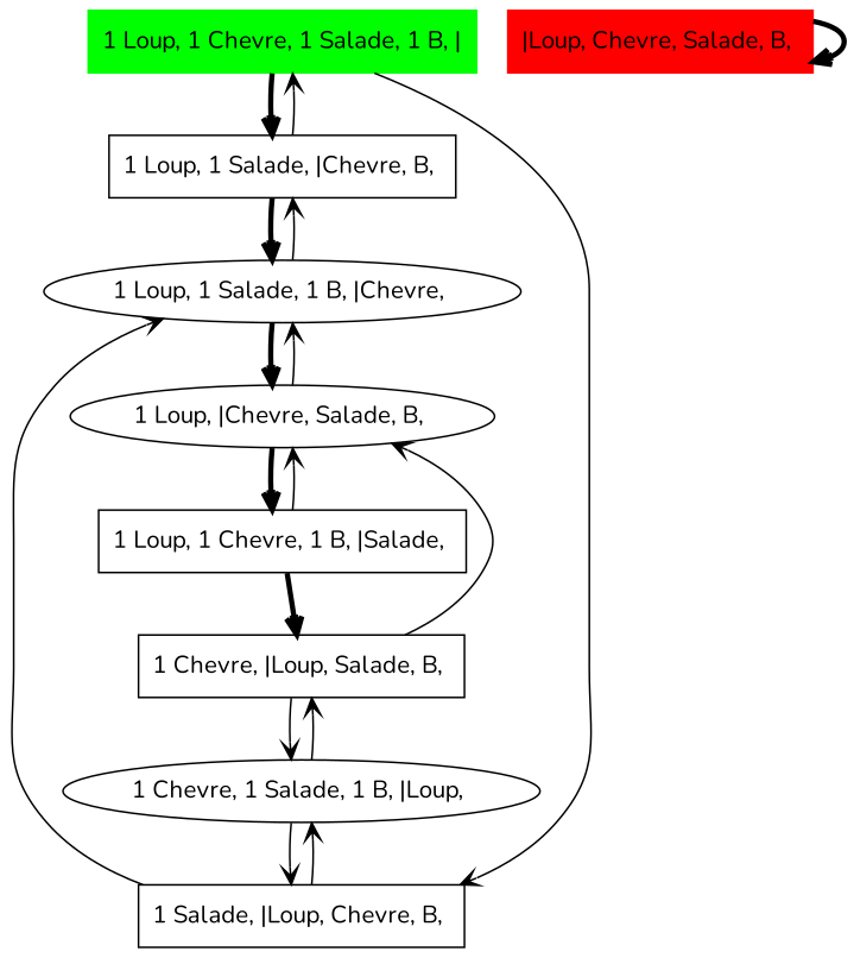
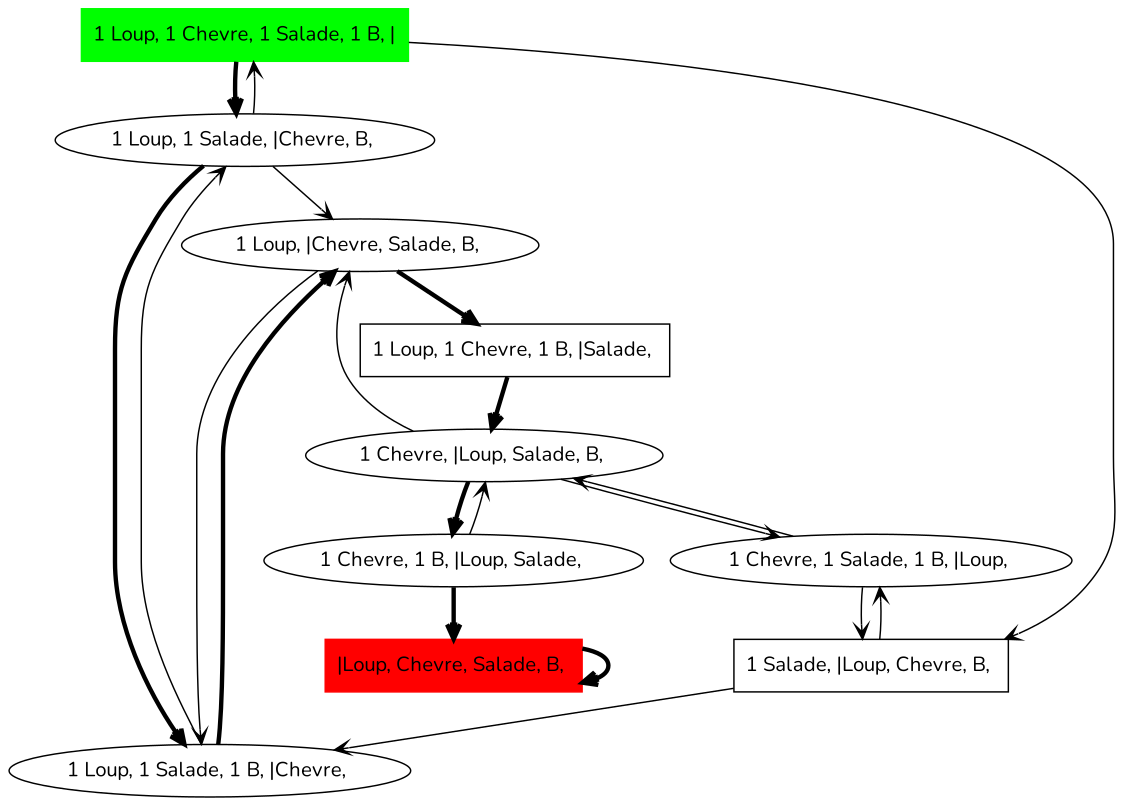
  digraph {
    fontname=Nunito
    node [fontname=Nunito]
    edge [arrowhead=open fontname=Nunito]
    n1 [color=green label="1 Loup, 1 Chevre, 1 Salade, 1 B, |" shape=box style=filled]
-   "1 Loup, 1 Salade, |Chevre, B, " [shape=box]
+   "1 Loup, 1 Salade, |Chevre, B, "
    "1 Salade, |Loup, Chevre, B, " [shape=box]
    "1 Loup, 1 Salade, 1 B, |Chevre, "
    n5 [color=red label="|Loup, Chevre, Salade, B, " shape=box style=filled]
    "1 Loup, |Chevre, Salade, B, "
    "1 Chevre, 1 Salade, 1 B, |Loup, "
    "1 Loup, 1 Chevre, 1 B, |Salade, " [shape=box]
-   "1 Chevre, |Loup, Salade, B, " [shape=box]
+   "1 Chevre, |Loup, Salade, B, "
+   "1 Chevre, 1 B, |Loup, Salade, "
    n1 -> "1 Loup, 1 Salade, |Chevre, B, " [penwidth=3]
    n1 -> "1 Salade, |Loup, Chevre, B, "
    "1 Loup, 1 Salade, |Chevre, B, " -> n1
    "1 Loup, 1 Salade, |Chevre, B, " -> "1 Loup, 1 Salade, 1 B, |Chevre, " [penwidth=3]
    "1 Salade, |Loup, Chevre, B, " -> "1 Loup, 1 Salade, 1 B, |Chevre, "
    "1 Salade, |Loup, Chevre, B, " -> "1 Chevre, 1 Salade, 1 B, |Loup, "
    "1 Loup, 1 Salade, 1 B, |Chevre, " -> "1 Loup, 1 Salade, |Chevre, B, "
    "1 Loup, 1 Salade, 1 B, |Chevre, " -> "1 Loup, |Chevre, Salade, B, " [penwidth=3]
    n5 -> n5 [penwidth=3]
    "1 Loup, |Chevre, Salade, B, " -> "1 Loup, 1 Salade, 1 B, |Chevre, "
    "1 Loup, |Chevre, Salade, B, " -> "1 Loup, 1 Chevre, 1 B, |Salade, " [penwidth=3]
    "1 Chevre, 1 Salade, 1 B, |Loup, " -> "1 Salade, |Loup, Chevre, B, "
    "1 Chevre, 1 Salade, 1 B, |Loup, " -> "1 Chevre, |Loup, Salade, B, "
-   "1 Loup, 1 Chevre, 1 B, |Salade, " -> "1 Loup, |Chevre, Salade, B, "
+   "1 Loup, 1 Salade, |Chevre, B, " -> "1 Loup, |Chevre, Salade, B, "
    "1 Loup, 1 Chevre, 1 B, |Salade, " -> "1 Chevre, |Loup, Salade, B, " [penwidth=3]
    "1 Chevre, |Loup, Salade, B, " -> "1 Loup, |Chevre, Salade, B, "
    "1 Chevre, |Loup, Salade, B, " -> "1 Chevre, 1 Salade, 1 B, |Loup, "
+   "1 Chevre, |Loup, Salade, B, " -> "1 Chevre, 1 B, |Loup, Salade, " [penwidth=3]
+   "1 Chevre, 1 B, |Loup, Salade, " -> n5 [penwidth=3]
+   "1 Chevre, 1 B, |Loup, Salade, " -> "1 Chevre, |Loup, Salade, B, "
  }
